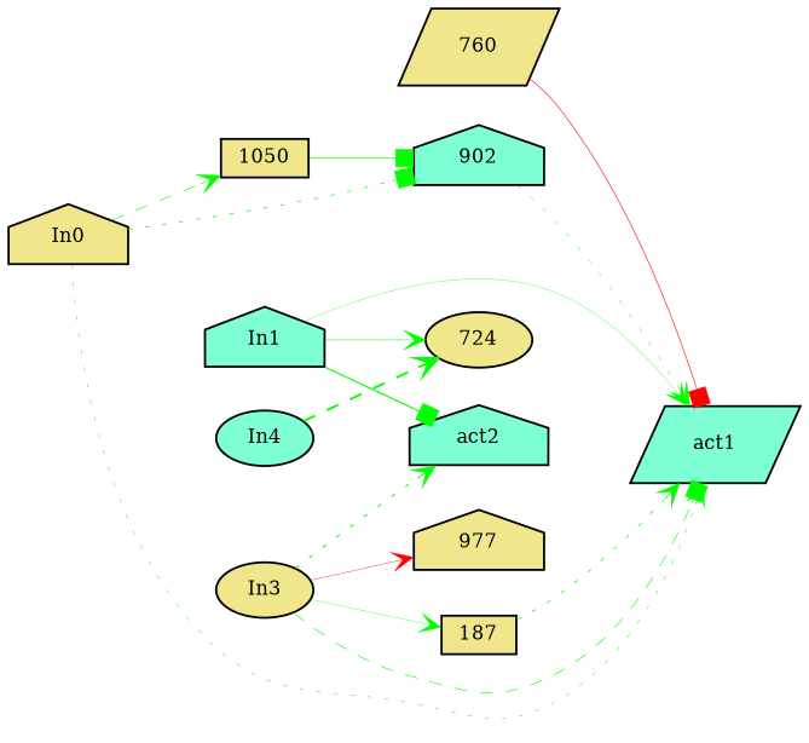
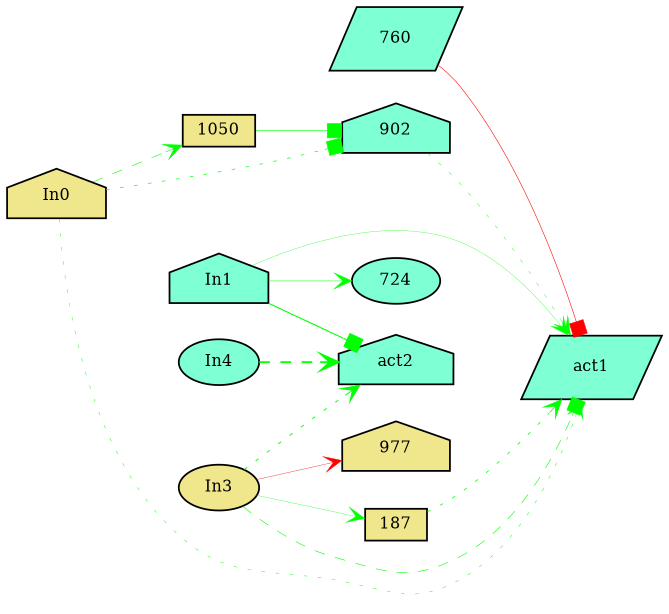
  digraph {
    rankdir=LR
    node [fillcolor=khaki fontsize=9 shape=house style=filled]
    edge [arrowhead=vee color=green style=bold]
    In0 [height=0.2 width=0.2]
    act1 [fillcolor=aquamarine height=0.2 shape=parallelogram width=0.2]
    902 [fillcolor=aquamarine height=0.2 width=0.2]
    1050 [height=0.2 shape=box width=0.2]
    In1 [fillcolor=aquamarine height=0.2 width=0.2]
    act2 [fillcolor=aquamarine height=0.2 width=0.2]
-   724 [height=0.2 shape=ellipse width=0.2]
+   724 [fillcolor=aquamarine height=0.2 shape=ellipse width=0.2]
    In3 [height=0.2 shape=ellipse width=0.2]
    977 [height=0.2 width=0.2]
    187 [height=0.2 shape=box width=0.2]
    In4 [fillcolor=aquamarine height=0.2 shape=ellipse width=0.2]
-   760 [height=0.2 shape=parallelogram width=0.2]
+   760 [fillcolor=aquamarine height=0.2 shape=parallelogram width=0.2]
    In0 -> act1 [penwidth=0.2578979450783133 style=dotted]
    In0 -> 902 [arrowhead=box penwidth=0.3929369029935703 style=dotted]
    In0 -> 1050 [penwidth=0.32983979462707114 style=dashed]
    902 -> act1 [penwidth=0.24859432182773036 style=dotted]
    1050 -> 902 [arrowhead=box penwidth=0.3732502108616855]
    In1 -> act1 [penwidth=0.17652137150986996]
    In1 -> act2 [arrowhead=box penwidth=0.6021189624225906]
    In1 -> 724 [penwidth=0.27777292119467817]
    In3 -> act1 [arrowhead=box penwidth=0.33108934653784755 style=dashed]
    In3 -> act2 [penwidth=0.5302436698715451 style=dotted]
    In3 -> 977 [color=red penwidth=0.20494927463735135]
    In3 -> 187 [penwidth=0.1767401780911709]
    187 -> act1 [penwidth=0.43101920754194434 style=dotted]
-   In4 -> 724 [penwidth=1.020648876834311 style=dashed]
+   In4 -> act2 [penwidth=1.020648876834311 style=dashed]
    760 -> act1 [arrowhead=box color=red penwidth=0.3199416530764827]
  }
